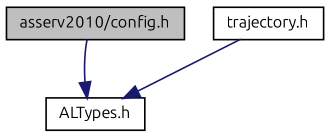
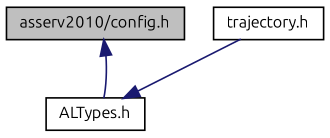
  digraph {
    fontname=Ubuntu
    node [color=black fillcolor=white fontname=Ubuntu fontsize=10 shape=record style=filled]
    edge [color=midnightblue fontname=Ubuntu fontsize=10 labelfontname=FreeSans labelfontsize=10 style=solid]
    n1 [fillcolor=grey75 fontcolor=black height=0.2 label="asserv2010/config.h" width=0.4]
    n2 [height=0.2 label="ALTypes.h" width=0.4]
    n3 [height=0.2 label="trajectory.h" width=0.4]
-   n1 -> n2
+   n2 -> n1
    n3 -> n2
  }
